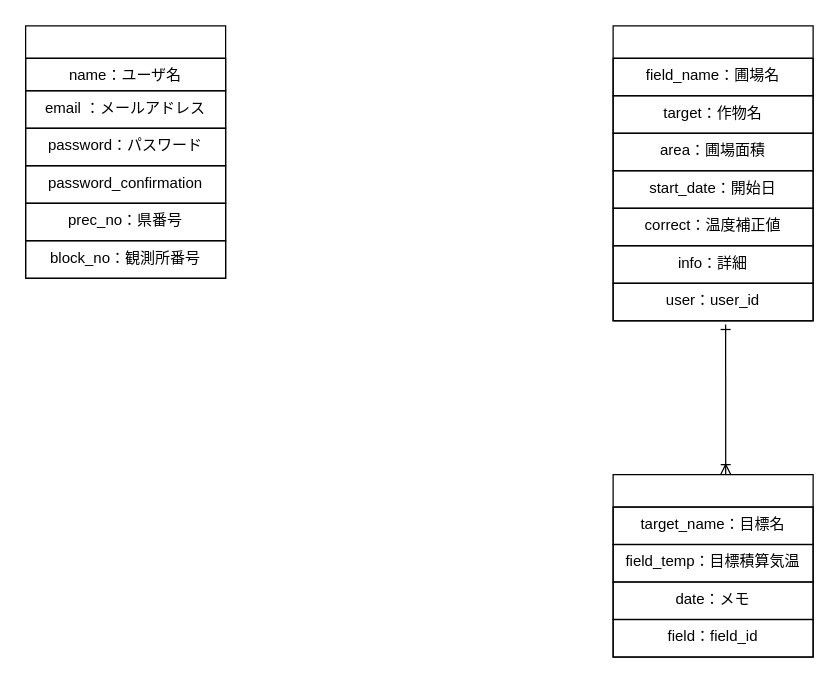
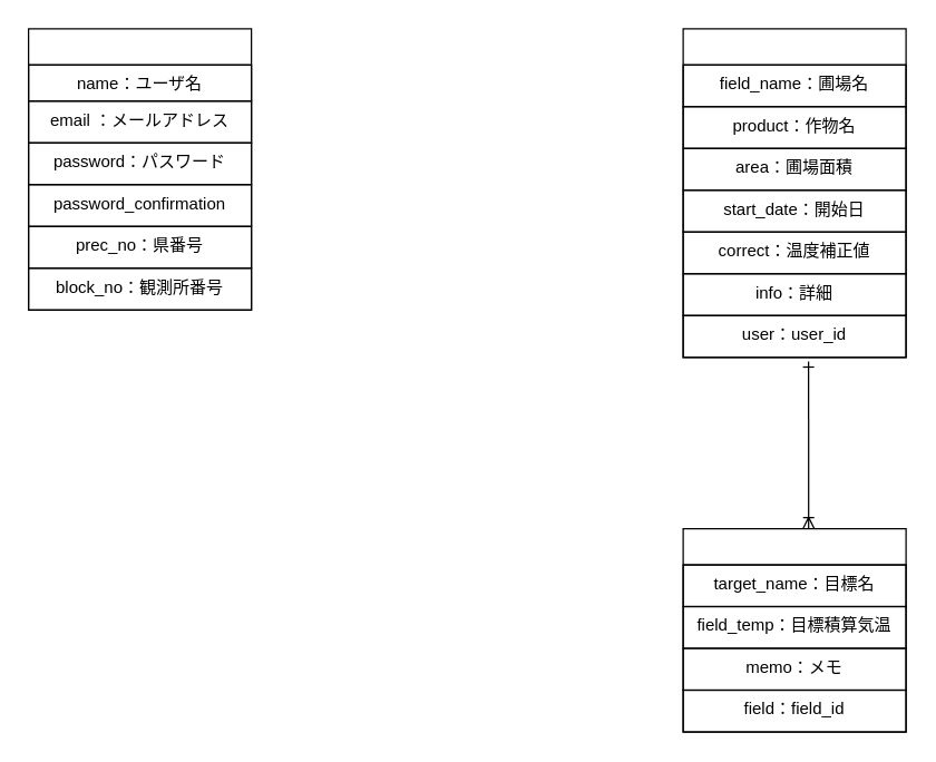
  <mxCell id="0" />
  <mxCell id="1" parent="0" />
  <mxCell id="2" value="users" style="swimlane;fontStyle=0;childLayout=stackLayout;horizontal=1;startSize=26;horizontalStack=0;resizeParent=1;resizeParentMax=0;resizeLast=0;collapsible=1;marginBottom=0;align=center;fontSize=14;strokeColor=#000000;fontColor=#FFFFFF;fontFamily=Helvetica;" parent="1" vertex="1"><mxGeometry x="20" y="20" width="160" height="202" as="geometry" /></mxCell>
  <mxCell id="3" value="name：ユーザ名" style="text;strokeColor=#000000;fillColor=none;spacingLeft=4;spacingRight=4;overflow=hidden;rotatable=0;points=[[0,0.5],[1,0.5]];portConstraint=eastwest;fontSize=12;fontColor=#000000;align=center;fontFamily=Helvetica;" parent="2" vertex="1"><mxGeometry y="26" width="160" height="26" as="geometry" /></mxCell>
  <mxCell id="4" value="email ：メールアドレス" style="text;strokeColor=#000000;fillColor=none;spacingLeft=4;spacingRight=4;overflow=hidden;rotatable=0;points=[[0,0.5],[1,0.5]];portConstraint=eastwest;fontSize=12;fontColor=#000000;align=center;fontFamily=Helvetica;" parent="2" vertex="1"><mxGeometry y="52" width="160" height="30" as="geometry" /></mxCell>
  <mxCell id="5" value="password：パスワード" style="text;strokeColor=#000000;fillColor=none;spacingLeft=4;spacingRight=4;overflow=hidden;rotatable=0;points=[[0,0.5],[1,0.5]];portConstraint=eastwest;fontSize=12;fontColor=#000000;align=center;fontFamily=Helvetica;" parent="2" vertex="1"><mxGeometry y="82" width="160" height="30" as="geometry" /></mxCell>
  <mxCell id="6" value="password_confirmation" style="text;strokeColor=#000000;fillColor=none;spacingLeft=4;spacingRight=4;overflow=hidden;rotatable=0;points=[[0,0.5],[1,0.5]];portConstraint=eastwest;fontSize=12;fontColor=#000000;align=center;fontFamily=Helvetica;" parent="2" vertex="1"><mxGeometry y="112" width="160" height="30" as="geometry" /></mxCell>
  <mxCell id="7" value="prec_no：県番号" style="text;strokeColor=#000000;fillColor=none;spacingLeft=4;spacingRight=4;overflow=hidden;rotatable=0;points=[[0,0.5],[1,0.5]];portConstraint=eastwest;fontSize=12;fontColor=#000000;align=center;fontFamily=Helvetica;" parent="2" vertex="1"><mxGeometry y="142" width="160" height="30" as="geometry" /></mxCell>
  <mxCell id="8" value="block_no：観測所番号" style="text;strokeColor=#000000;fillColor=none;spacingLeft=4;spacingRight=4;overflow=hidden;rotatable=0;points=[[0,0.5],[1,0.5]];portConstraint=eastwest;fontSize=12;fontColor=#000000;align=center;fontFamily=Helvetica;" parent="2" vertex="1"><mxGeometry y="172" width="160" height="30" as="geometry" /></mxCell>
  <mxCell id="9" value="block" style="swimlane;fontStyle=0;childLayout=stackLayout;horizontal=1;startSize=26;horizontalStack=0;resizeParent=1;resizeParentMax=0;resizeLast=0;collapsible=1;marginBottom=0;align=center;fontSize=14;strokeColor=#000000;fontColor=#FFFFFF;fontFamily=Helvetica;" parent="1" vertex="1"><mxGeometry x="490" y="20" width="160" height="236" as="geometry"><mxRectangle x="550" y="31" width="60" height="26" as="alternateBounds" /></mxGeometry></mxCell>
  <mxCell id="10" value="field_name：圃場名&#10;" style="text;strokeColor=#000000;fillColor=none;spacingLeft=4;spacingRight=4;overflow=hidden;rotatable=0;points=[[0,0.5],[1,0.5]];portConstraint=eastwest;fontSize=12;fontColor=#000000;align=center;fontFamily=Helvetica;" parent="9" vertex="1"><mxGeometry y="26" width="160" height="30" as="geometry" /></mxCell>
- <mxCell id="11" value="target：作物名" style="text;strokeColor=#000000;fillColor=none;spacingLeft=4;spacingRight=4;overflow=hidden;rotatable=0;points=[[0,0.5],[1,0.5]];portConstraint=eastwest;fontSize=12;fontColor=#000000;align=center;fontFamily=Helvetica;" parent="9" vertex="1"><mxGeometry y="56" width="160" height="30" as="geometry" /></mxCell>
+ <mxCell id="11" value="product：作物名" style="text;strokeColor=#000000;fillColor=none;spacingLeft=4;spacingRight=4;overflow=hidden;rotatable=0;points=[[0,0.5],[1,0.5]];portConstraint=eastwest;fontSize=12;fontColor=#000000;align=center;fontFamily=Helvetica;" parent="9" vertex="1"><mxGeometry y="56" width="160" height="30" as="geometry" /></mxCell>
  <mxCell id="12" value="area：圃場面積" style="text;strokeColor=#000000;fillColor=none;spacingLeft=4;spacingRight=4;overflow=hidden;rotatable=0;points=[[0,0.5],[1,0.5]];portConstraint=eastwest;fontSize=12;fontColor=#000000;align=center;fontFamily=Helvetica;" parent="9" vertex="1"><mxGeometry y="86" width="160" height="30" as="geometry" /></mxCell>
  <mxCell id="13" value="start_date：開始日" style="text;strokeColor=#000000;fillColor=none;spacingLeft=4;spacingRight=4;overflow=hidden;rotatable=0;points=[[0,0.5],[1,0.5]];portConstraint=eastwest;fontSize=12;fontColor=#000000;align=center;fontFamily=Helvetica;" parent="9" vertex="1"><mxGeometry y="116" width="160" height="30" as="geometry" /></mxCell>
  <mxCell id="14" value="correct：温度補正値" style="text;strokeColor=#000000;fillColor=none;spacingLeft=4;spacingRight=4;overflow=hidden;rotatable=0;points=[[0,0.5],[1,0.5]];portConstraint=eastwest;fontSize=12;fontColor=#000000;align=center;fontFamily=Helvetica;" parent="9" vertex="1"><mxGeometry y="146" width="160" height="30" as="geometry" /></mxCell>
  <mxCell id="15" value="info：詳細" style="text;strokeColor=#000000;fillColor=none;spacingLeft=4;spacingRight=4;overflow=hidden;rotatable=0;points=[[0,0.5],[1,0.5]];portConstraint=eastwest;fontSize=12;fontColor=#000000;align=center;fontFamily=Helvetica;" parent="9" vertex="1"><mxGeometry y="176" width="160" height="30" as="geometry" /></mxCell>
  <mxCell id="16" value="" style="endArrow=ERoneToMany;html=1;rounded=0;startArrow=ERone;startFill=0;endFill=0;entryX=0.563;entryY=0;entryDx=0;entryDy=0;entryPerimeter=0;strokeColor=#000000;fontColor=#000000;align=center;fontFamily=Helvetica;" parent="9" target="18" edge="1"><mxGeometry relative="1" as="geometry"><mxPoint x="90" y="239" as="sourcePoint" /><mxPoint x="90" y="356" as="targetPoint" /></mxGeometry></mxCell>
  <mxCell id="17" value="user：user_id" style="text;strokeColor=#000000;fillColor=none;spacingLeft=4;spacingRight=4;overflow=hidden;rotatable=0;points=[[0,0.5],[1,0.5]];portConstraint=eastwest;fontSize=12;fontColor=#000000;align=center;fontFamily=Helvetica;" parent="9" vertex="1"><mxGeometry y="206" width="160" height="30" as="geometry" /></mxCell>
  <mxCell id="18" value="targets" style="swimlane;fontStyle=0;childLayout=stackLayout;horizontal=1;startSize=26;horizontalStack=0;resizeParent=1;resizeParentMax=0;resizeLast=0;collapsible=1;marginBottom=0;align=center;fontSize=14;strokeColor=#000000;fontColor=#FFFFFF;fontFamily=Helvetica;" parent="1" vertex="1"><mxGeometry x="490" y="379" width="160" height="146" as="geometry" /></mxCell>
  <mxCell id="19" value="target_name：目標名" style="text;strokeColor=#000000;fillColor=none;spacingLeft=4;spacingRight=4;overflow=hidden;rotatable=0;points=[[0,0.5],[1,0.5]];portConstraint=eastwest;fontSize=12;fontColor=#000000;align=center;fontFamily=Helvetica;" parent="18" vertex="1"><mxGeometry y="26" width="160" height="30" as="geometry" /></mxCell>
  <mxCell id="20" value="field_temp：目標積算気温" style="text;strokeColor=#000000;fillColor=none;spacingLeft=4;spacingRight=4;overflow=hidden;rotatable=0;points=[[0,0.5],[1,0.5]];portConstraint=eastwest;fontSize=12;fontColor=#000000;align=center;fontFamily=Helvetica;" parent="18" vertex="1"><mxGeometry y="56" width="160" height="30" as="geometry" /></mxCell>
- <mxCell id="21" value="date：メモ" style="text;strokeColor=#000000;fillColor=none;spacingLeft=4;spacingRight=4;overflow=hidden;rotatable=0;points=[[0,0.5],[1,0.5]];portConstraint=eastwest;fontSize=12;fontColor=#000000;align=center;fontFamily=Helvetica;" parent="18" vertex="1"><mxGeometry y="86" width="160" height="30" as="geometry" /></mxCell>
+ <mxCell id="21" value="memo：メモ" style="text;strokeColor=#000000;fillColor=none;spacingLeft=4;spacingRight=4;overflow=hidden;rotatable=0;points=[[0,0.5],[1,0.5]];portConstraint=eastwest;fontSize=12;fontColor=#000000;align=center;fontFamily=Helvetica;" parent="18" vertex="1"><mxGeometry y="86" width="160" height="30" as="geometry" /></mxCell>
  <mxCell id="22" value="field：field_id" style="text;strokeColor=#000000;fillColor=none;spacingLeft=4;spacingRight=4;overflow=hidden;rotatable=0;points=[[0,0.5],[1,0.5]];portConstraint=eastwest;fontSize=12;fontColor=#000000;align=center;fontFamily=Helvetica;" parent="18" vertex="1"><mxGeometry y="116" width="160" height="30" as="geometry" /></mxCell>
